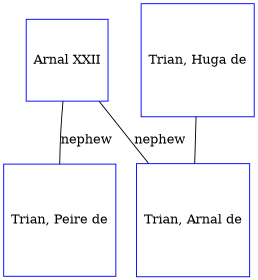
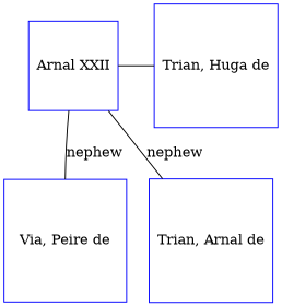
  digraph {
    node [color=blue regular=1 shape=box]
    edge [dir=none arrowsize=0.0]
    n1 [label="Arnal XXII"]
    n2 [label="Trian, Huga de"]
-   n3 [label="Trian, Peire de"]
+   n3 [label="Via, Peire de"]
    n4 [label="Trian, Arnal de"]
    subgraph sub_1 {
      rank=same
      n1
      n2
    }
-   n4 -> n2 [arrowsize=""]
+   n1 -> n2 [arrowsize=""]
    n1 -> n3 [label=nephew]
    n1 -> n4 [label=nephew]
  }
